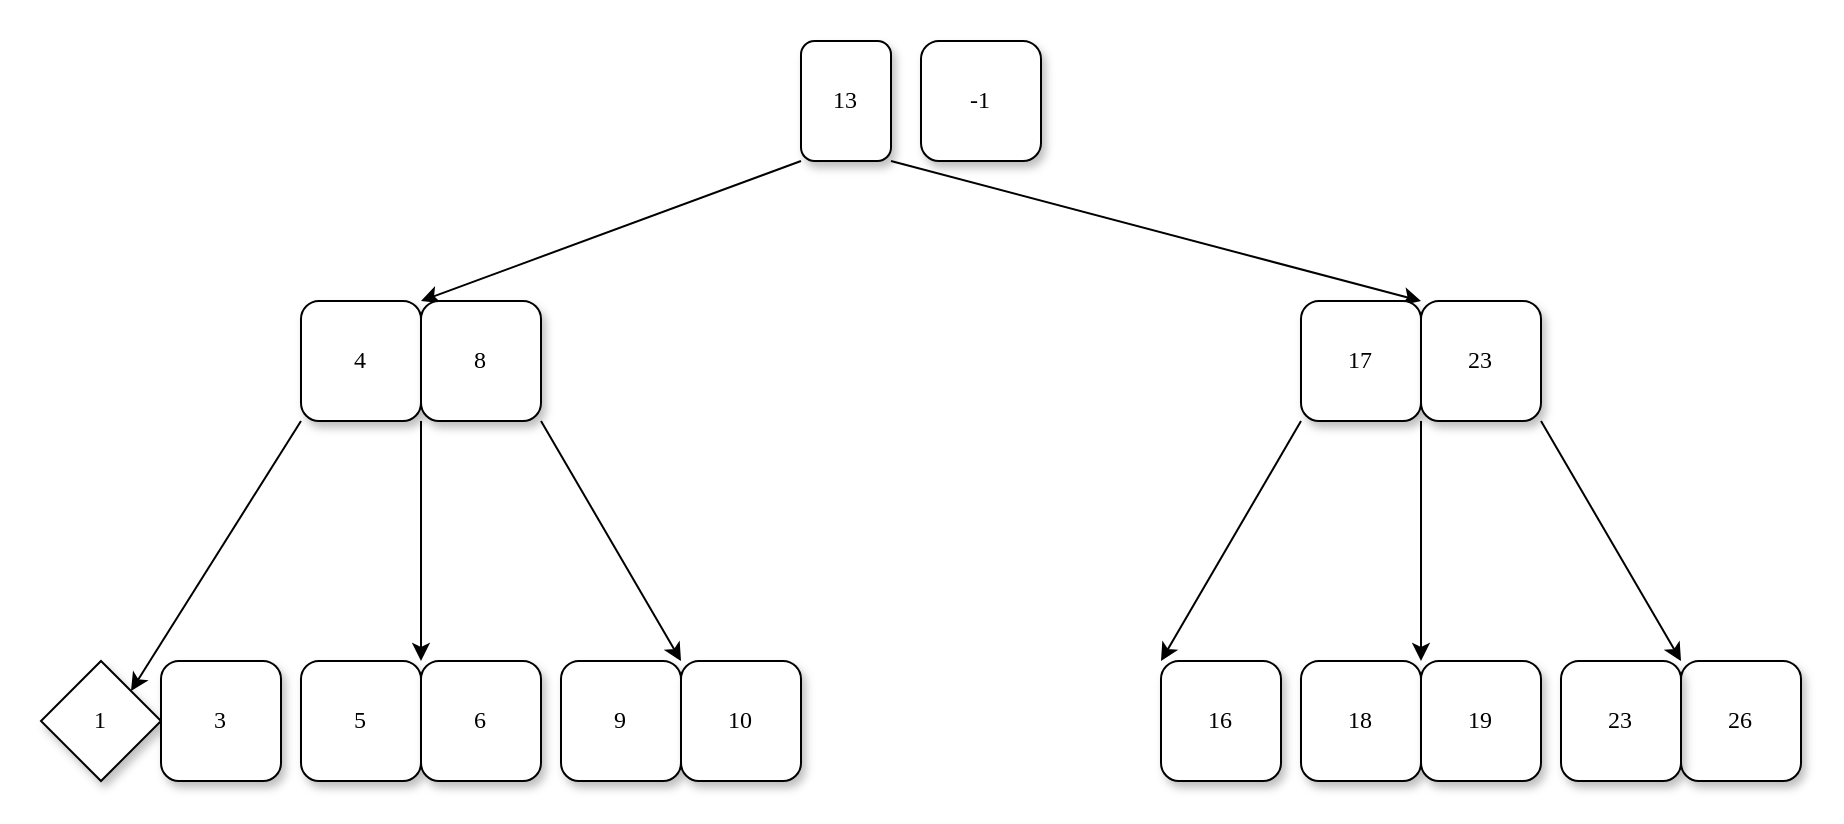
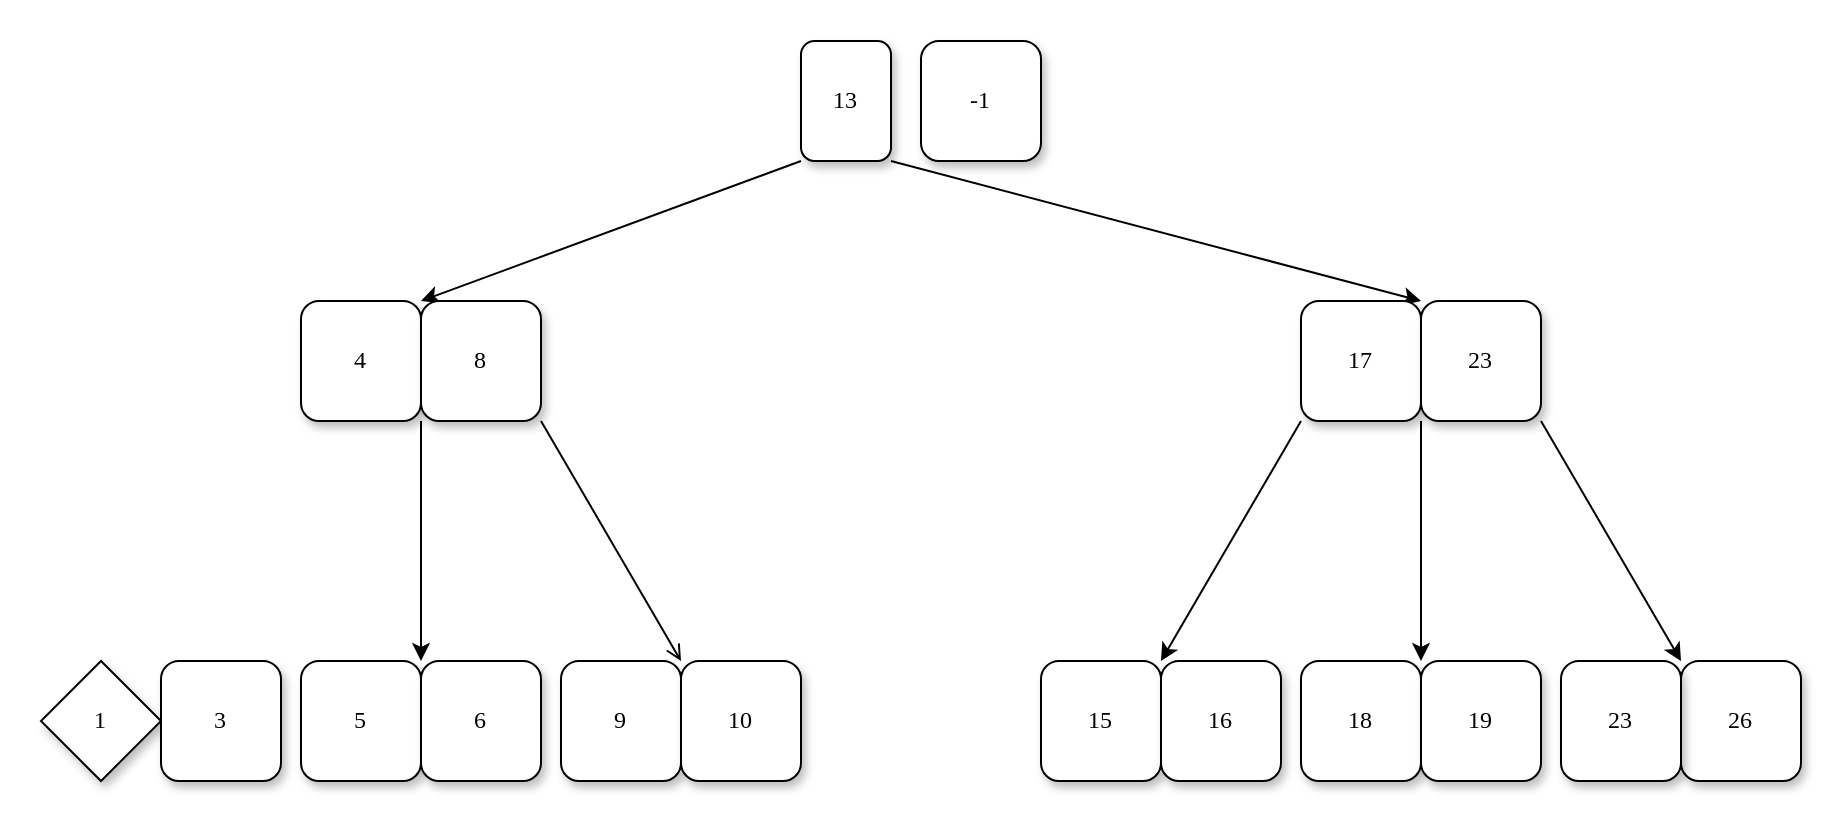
  <mxCell id="0" />
  <mxCell id="1" parent="0" />
  <mxCell id="2" style="edgeStyle=none;rounded=0;orthogonalLoop=1;jettySize=auto;html=1;exitX=0;exitY=1;exitDx=0;exitDy=0;entryX=0;entryY=0;entryDx=0;entryDy=0;" edge="1" parent="1" source="4" target="9"><mxGeometry relative="1" as="geometry" /></mxCell>
  <mxCell id="3" style="edgeStyle=none;rounded=0;orthogonalLoop=1;jettySize=auto;html=1;exitX=1;exitY=1;exitDx=0;exitDy=0;entryX=0;entryY=0;entryDx=0;entryDy=0;" edge="1" parent="1" source="4"><mxGeometry relative="1" as="geometry"><mxPoint x="710" y="150" as="targetPoint" /></mxGeometry></mxCell>
  <mxCell id="4" value="13" style="whiteSpace=wrap;html=1;rounded=1;shadow=1;labelBackgroundColor=none;strokeWidth=1;fontFamily=Verdana;fontSize=12;align=center;" parent="1" vertex="1"><mxGeometry x="400" y="20" width="45" height="60" as="geometry" /></mxCell>
- <mxCell id="5" style="edgeStyle=none;rounded=0;orthogonalLoop=1;jettySize=auto;html=1;exitX=0;exitY=1;exitDx=0;exitDy=0;entryX=1;entryY=0;entryDx=0;entryDy=0;" edge="1" parent="1" source="7" target="14"><mxGeometry relative="1" as="geometry" /></mxCell>
  <mxCell id="6" style="edgeStyle=none;rounded=0;orthogonalLoop=1;jettySize=auto;html=1;exitX=1;exitY=1;exitDx=0;exitDy=0;entryX=0;entryY=0;entryDx=0;entryDy=0;" edge="1" parent="1" source="7" target="17"><mxGeometry relative="1" as="geometry" /></mxCell>
  <mxCell id="7" value="4" style="whiteSpace=wrap;html=1;rounded=1;shadow=1;labelBackgroundColor=none;strokeWidth=1;fontFamily=Verdana;fontSize=12;align=center;" vertex="1" parent="1"><mxGeometry x="150" y="150" width="60" height="60" as="geometry" /></mxCell>
- <mxCell id="8" style="edgeStyle=none;rounded=0;orthogonalLoop=1;jettySize=auto;html=1;exitX=1;exitY=1;exitDx=0;exitDy=0;entryX=1;entryY=0;entryDx=0;entryDy=0;" edge="1" parent="1" source="9" target="18"><mxGeometry relative="1" as="geometry" /></mxCell>
+ <mxCell id="8" style="edgeStyle=none;rounded=0;orthogonalLoop=1;jettySize=auto;html=1;exitX=1;exitY=1;exitDx=0;exitDy=0;entryX=1;entryY=0;entryDx=0;entryDy=0;endArrow=open;" edge="1" parent="1" source="9" target="18"><mxGeometry relative="1" as="geometry" /></mxCell>
  <mxCell id="9" value="8" style="whiteSpace=wrap;html=1;rounded=1;shadow=1;labelBackgroundColor=none;strokeWidth=1;fontFamily=Verdana;fontSize=12;align=center;" vertex="1" parent="1"><mxGeometry x="210" y="150" width="60" height="60" as="geometry" /></mxCell>
  <mxCell id="10" style="edgeStyle=none;rounded=0;orthogonalLoop=1;jettySize=auto;html=1;exitX=0;exitY=1;exitDx=0;exitDy=0;entryX=0;entryY=0;entryDx=0;entryDy=0;" edge="1" parent="1" source="12" target="21"><mxGeometry relative="1" as="geometry" /></mxCell>
  <mxCell id="11" style="edgeStyle=none;rounded=0;orthogonalLoop=1;jettySize=auto;html=1;exitX=1;exitY=1;exitDx=0;exitDy=0;entryX=0;entryY=0;entryDx=0;entryDy=0;" edge="1" parent="1" source="12" target="23"><mxGeometry relative="1" as="geometry" /></mxCell>
  <mxCell id="12" value="17" style="whiteSpace=wrap;html=1;rounded=1;shadow=1;labelBackgroundColor=none;strokeWidth=1;fontFamily=Verdana;fontSize=12;align=center;" vertex="1" parent="1"><mxGeometry x="650" y="150" width="60" height="60" as="geometry" /></mxCell>
  <mxCell id="13" style="edgeStyle=none;rounded=0;orthogonalLoop=1;jettySize=auto;html=1;exitX=1;exitY=1;exitDx=0;exitDy=0;entryX=0;entryY=0;entryDx=0;entryDy=0;" edge="1" parent="1" target="24"><mxGeometry relative="1" as="geometry"><mxPoint x="770" y="210" as="sourcePoint" /></mxGeometry></mxCell>
  <mxCell id="14" value="1" style="rhombus;whiteSpace=wrap;html=1;shadow=1;labelBackgroundColor=none;strokeWidth=1;fontFamily=Verdana;fontSize=12;align=center;" vertex="1" parent="1"><mxGeometry x="20" y="330" width="60" height="60" as="geometry" /></mxCell>
  <mxCell id="15" value="3" style="whiteSpace=wrap;html=1;rounded=1;shadow=1;labelBackgroundColor=none;strokeWidth=1;fontFamily=Verdana;fontSize=12;align=center;" vertex="1" parent="1"><mxGeometry x="80" y="330" width="60" height="60" as="geometry" /></mxCell>
  <mxCell id="16" value="5" style="whiteSpace=wrap;html=1;rounded=1;shadow=1;labelBackgroundColor=none;strokeWidth=1;fontFamily=Verdana;fontSize=12;align=center;" vertex="1" parent="1"><mxGeometry x="150" y="330" width="60" height="60" as="geometry" /></mxCell>
  <mxCell id="17" value="6" style="whiteSpace=wrap;html=1;rounded=1;shadow=1;labelBackgroundColor=none;strokeWidth=1;fontFamily=Verdana;fontSize=12;align=center;" vertex="1" parent="1"><mxGeometry x="210" y="330" width="60" height="60" as="geometry" /></mxCell>
  <mxCell id="18" value="9" style="whiteSpace=wrap;html=1;rounded=1;shadow=1;labelBackgroundColor=none;strokeWidth=1;fontFamily=Verdana;fontSize=12;align=center;" vertex="1" parent="1"><mxGeometry x="280" y="330" width="60" height="60" as="geometry" /></mxCell>
  <mxCell id="19" value="10" style="whiteSpace=wrap;html=1;rounded=1;shadow=1;labelBackgroundColor=none;strokeWidth=1;fontFamily=Verdana;fontSize=12;align=center;" vertex="1" parent="1"><mxGeometry x="340" y="330" width="60" height="60" as="geometry" /></mxCell>
+ <mxCell id="20" value="15" style="whiteSpace=wrap;html=1;rounded=1;shadow=1;labelBackgroundColor=none;strokeWidth=1;fontFamily=Verdana;fontSize=12;align=center;" vertex="1" parent="1"><mxGeometry x="520" y="330" width="60" height="60" as="geometry" /></mxCell>
  <mxCell id="21" value="16" style="whiteSpace=wrap;html=1;rounded=1;shadow=1;labelBackgroundColor=none;strokeWidth=1;fontFamily=Verdana;fontSize=12;align=center;" vertex="1" parent="1"><mxGeometry x="580" y="330" width="60" height="60" as="geometry" /></mxCell>
  <mxCell id="22" value="18" style="whiteSpace=wrap;html=1;rounded=1;shadow=1;labelBackgroundColor=none;strokeWidth=1;fontFamily=Verdana;fontSize=12;align=center;" vertex="1" parent="1"><mxGeometry x="650" y="330" width="60" height="60" as="geometry" /></mxCell>
  <mxCell id="23" value="19" style="whiteSpace=wrap;html=1;rounded=1;shadow=1;labelBackgroundColor=none;strokeWidth=1;fontFamily=Verdana;fontSize=12;align=center;" vertex="1" parent="1"><mxGeometry x="710" y="330" width="60" height="60" as="geometry" /></mxCell>
  <mxCell id="24" value="26" style="whiteSpace=wrap;html=1;rounded=1;shadow=1;labelBackgroundColor=none;strokeWidth=1;fontFamily=Verdana;fontSize=12;align=center;" vertex="1" parent="1"><mxGeometry x="840" y="330" width="60" height="60" as="geometry" /></mxCell>
  <mxCell id="25" value="-1" style="whiteSpace=wrap;html=1;rounded=1;shadow=1;labelBackgroundColor=none;strokeWidth=1;fontFamily=Verdana;fontSize=12;align=center;" vertex="1" parent="1"><mxGeometry x="460" y="20" width="60" height="60" as="geometry" /></mxCell>
  <mxCell id="26" value="23" style="whiteSpace=wrap;html=1;rounded=1;shadow=1;labelBackgroundColor=none;strokeWidth=1;fontFamily=Verdana;fontSize=12;align=center;" vertex="1" parent="1"><mxGeometry x="710" y="150" width="60" height="60" as="geometry" /></mxCell>
  <mxCell id="27" value="23" style="whiteSpace=wrap;html=1;rounded=1;shadow=1;labelBackgroundColor=none;strokeWidth=1;fontFamily=Verdana;fontSize=12;align=center;" vertex="1" parent="1"><mxGeometry x="780" y="330" width="60" height="60" as="geometry" /></mxCell>
